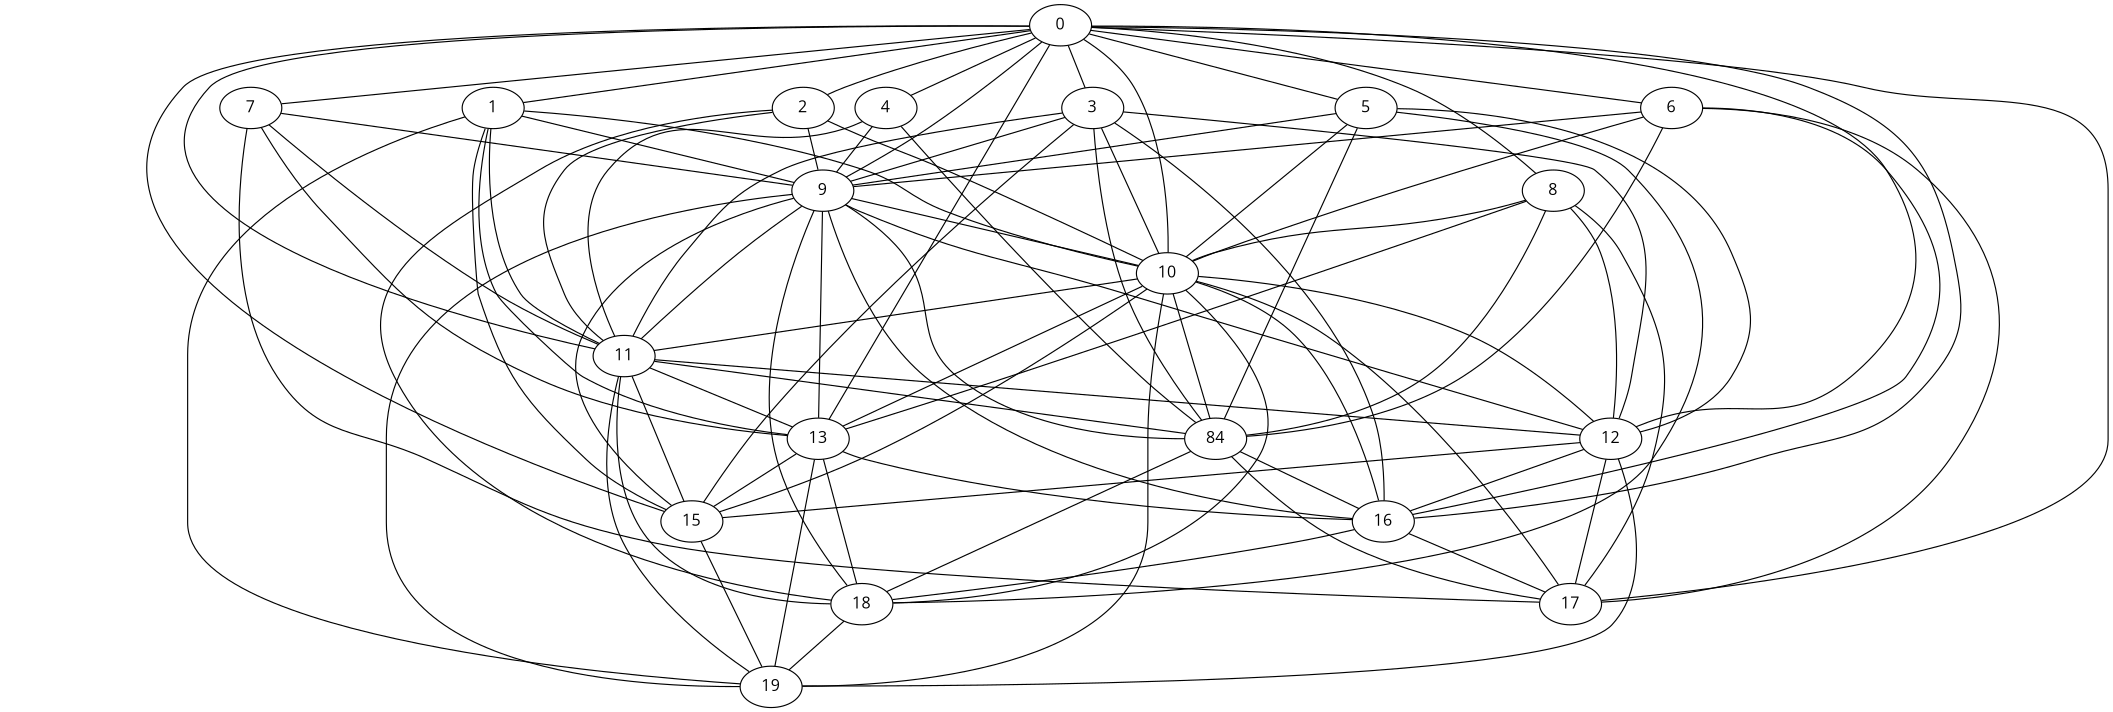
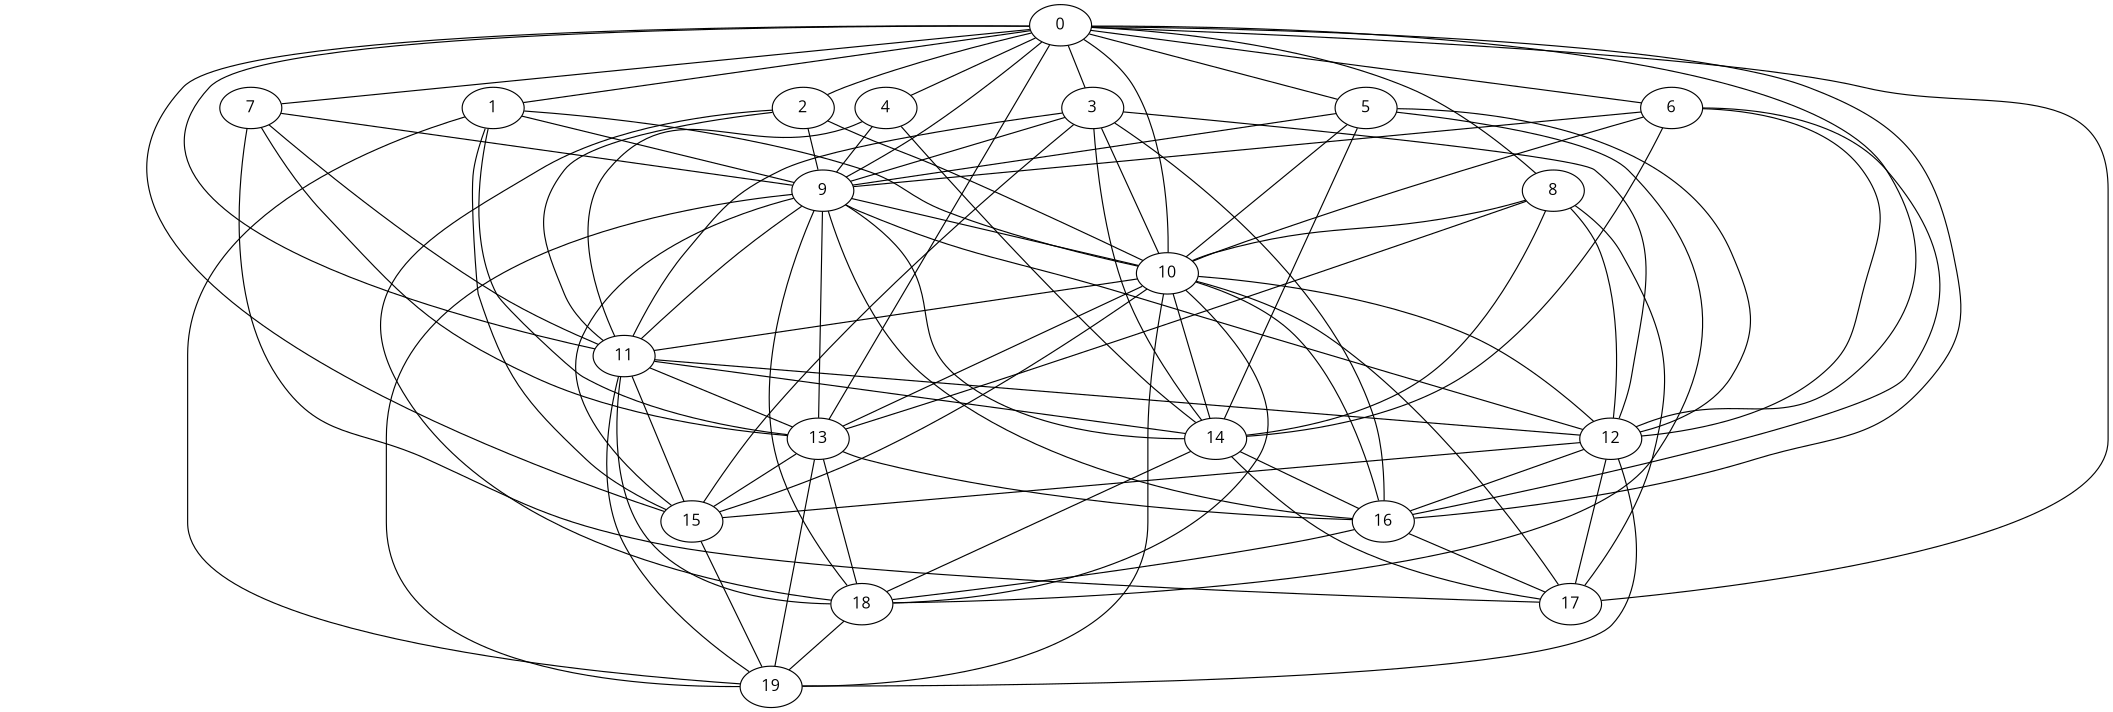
  strict graph {
    fontname="Open Sans"
    node [fontname="Open Sans" w=4]
    edge [fontname="Open Sans" w=10]
    0 [w=-6]
    1 [w=6]
    2
    3
    4
    5
    6 [w=-5]
    7 [w=-3]
    8 [w=-5]
    9 [w=-3]
    10 [w=-7]
    11 [w=5]
    12 [w=-2]
    13 [w=-2]
    15 [w=-10]
    16 [w=5]
    17 [w=-9]
    19 [w=6]
    18 [w=-4]
-   14 [w=-8 label=84]
+   14 [w=-8]
    0 -- 1 [w=4]
    0 -- 2 [w=4]
    0 -- 3 [w=5]
    0 -- 4 [w=-2]
    0 -- 5 [w=7]
    0 -- 6 [w=4]
    0 -- 7 [w=6]
    0 -- 8 [w=-3]
    0 -- 9 [w=-3]
    0 -- 10 [w=-7]
    0 -- 11 [w=-3]
    0 -- 12 [w=7]
    0 -- 13 [w=-5]
    0 -- 15 [w=-4]
    0 -- 16 [w=-3]
    0 -- 17 [w=-8]
    1 -- 9 [w=-9]
    1 -- 10 [w=-4]
-   1 -- 11
    1 -- 13
    1 -- 15 [w=-4]
    1 -- 19 [w=-8]
    2 -- 9 [w=2]
    2 -- 10 [w=-5]
    2 -- 11 [w=-4]
    2 -- 18 [w=7]
    3 -- 9 [w=-8]
    3 -- 10 [w=-8]
    3 -- 11 [w=5]
    3 -- 12 [w=2]
    3 -- 15 [w=-2]
    3 -- 16 [w=2]
    3 -- 14 [w=8]
    4 -- 9 [w=-4]
    4 -- 11
    4 -- 14 [w=-2]
    5 -- 9 [w=5]
    5 -- 10 [w=-2]
    5 -- 12 [w=-7]
    5 -- 18 [w=8]
    5 -- 14 [w=6]
    6 -- 9
    6 -- 10 [w=-5]
-   6 -- 17 [w=3]
+   6 -- 12 [w=3]
    6 -- 16
    6 -- 14 [w=-7]
    7 -- 9 [w=2]
    7 -- 11 [w=-10]
    7 -- 13 [w=-10]
    7 -- 17 [w=-5]
    8 -- 10 [w=-9]
    8 -- 12 [w=-2]
    8 -- 13 [w=-10]
    8 -- 17 [w=9]
    8 -- 14 [w=2]
    9 -- 10 [w=-5]
    9 -- 11 [w=-5]
    9 -- 12 [w=8]
    9 -- 13
    9 -- 15 [w=3]
    9 -- 16
    9 -- 19 [w=-2]
    9 -- 18 [w=-6]
    9 -- 14 [w=-8]
    10 -- 11 [w=-8]
    10 -- 12 [w=-9]
    10 -- 13 [w=3]
    10 -- 15 [w=3]
    10 -- 16 [w=8]
    10 -- 17 [w=-3]
    10 -- 19 [w=7]
    10 -- 18 [w=2]
    10 -- 14 [w=7]
    11 -- 12 [w=-3]
    11 -- 13 [w=-4]
    11 -- 15
    11 -- 19 [w=-3]
    11 -- 18 [w=2]
    11 -- 14 [w=-7]
    12 -- 15 [w=2]
    12 -- 16 [w=-6]
    12 -- 17 [w=6]
    12 -- 19 [w=5]
    13 -- 15 [w=-5]
    13 -- 16 [w=-9]
    13 -- 19 [w=9]
    13 -- 18 [w=-6]
    15 -- 19 [w=-8]
    16 -- 17 [w=-6]
    16 -- 18 [w=8]
    18 -- 19 [w=3]
    14 -- 16 [w=-7]
    14 -- 17 [w=8]
    14 -- 18 [w=4]
  }
